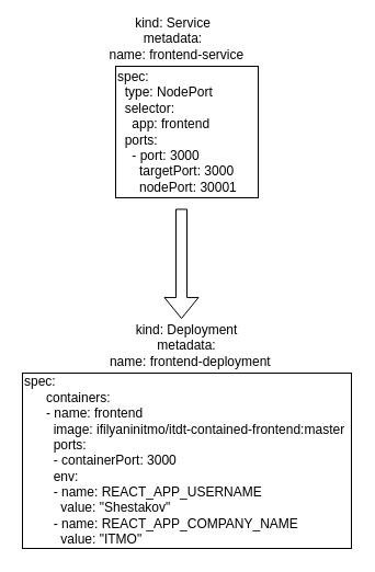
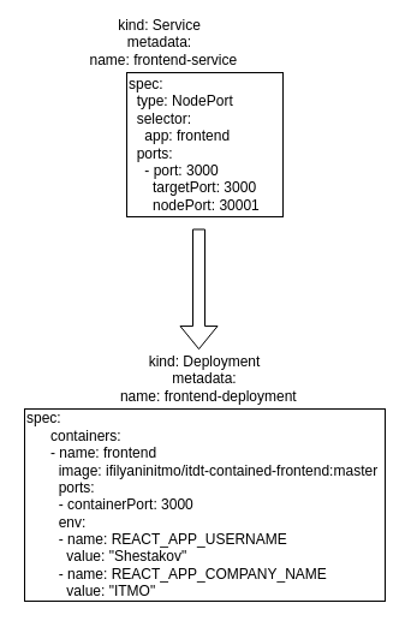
  <mxCell id="0" />
  <mxCell id="1" parent="0" />
  <mxCell id="2" value="&lt;div&gt;spec:&lt;/div&gt;&lt;div&gt;&amp;nbsp; type: NodePort&lt;/div&gt;&lt;div&gt;&amp;nbsp; selector:&lt;/div&gt;&lt;div&gt;&amp;nbsp; &amp;nbsp; app: frontend&lt;/div&gt;&lt;div&gt;&amp;nbsp; ports:&lt;/div&gt;&lt;div&gt;&amp;nbsp; &amp;nbsp; - port: 3000&lt;/div&gt;&lt;div&gt;&amp;nbsp; &amp;nbsp; &amp;nbsp; targetPort: 3000&lt;/div&gt;&lt;div&gt;&amp;nbsp; &amp;nbsp; &amp;nbsp; nodePort: 30001&lt;/div&gt;" style="rounded=0;whiteSpace=wrap;html=1;align=left;" vertex="1" parent="1"><mxGeometry x="105" y="60" width="130" height="120" as="geometry" /></mxCell>
- <mxCell id="3" value="&lt;div&gt;kind: Service&lt;/div&gt;&lt;div&gt;metadata:&lt;/div&gt;&lt;div&gt;&amp;nbsp; name: frontend-service&lt;/div&gt;" style="text;html=1;align=center;verticalAlign=middle;whiteSpace=wrap;rounded=0;" vertex="1" parent="1"><mxGeometry x="65" y="20" width="185" height="30" as="geometry" /></mxCell>
+ <mxCell id="3" value="&lt;div&gt;kind: Service&lt;/div&gt;&lt;div&gt;metadata:&lt;/div&gt;&lt;div&gt;&amp;nbsp; name: frontend-service&lt;/div&gt;" style="text;html=1;align=center;verticalAlign=middle;whiteSpace=wrap;rounded=0;" vertex="1" parent="1"><mxGeometry x="40" y="20" width="185" height="30" as="geometry" /></mxCell>
  <mxCell id="4" value="" style="shape=flexArrow;endArrow=classic;html=1;rounded=0;" edge="1" parent="1"><mxGeometry width="50" height="50" relative="1" as="geometry"><mxPoint x="165" y="190" as="sourcePoint" /><mxPoint x="165" y="290.571" as="targetPoint" /></mxGeometry></mxCell>
  <mxCell id="5" value="&lt;div&gt;kind: Deployment&lt;/div&gt;&lt;div&gt;metadata:&lt;/div&gt;&lt;div&gt;&amp;nbsp; name: frontend-deployment&lt;/div&gt;" style="text;html=1;align=center;verticalAlign=middle;whiteSpace=wrap;rounded=0;" vertex="1" parent="1"><mxGeometry x="90" y="300" width="160" height="30" as="geometry" /></mxCell>
  <mxCell id="6" value="&lt;div&gt;spec:&lt;/div&gt;&lt;div&gt;&amp;nbsp; &amp;nbsp; &amp;nbsp; containers:&lt;/div&gt;&lt;div&gt;&amp;nbsp; &amp;nbsp; &amp;nbsp; - name: frontend&lt;/div&gt;&lt;div&gt;&amp;nbsp; &amp;nbsp; &amp;nbsp; &amp;nbsp; image: ifilyaninitmo/itdt-contained-frontend:master&lt;/div&gt;&lt;div&gt;&amp;nbsp; &amp;nbsp; &amp;nbsp; &amp;nbsp; ports:&lt;/div&gt;&lt;div&gt;&amp;nbsp; &amp;nbsp; &amp;nbsp; &amp;nbsp; - containerPort: 3000&lt;/div&gt;&lt;div&gt;&amp;nbsp; &amp;nbsp; &amp;nbsp; &amp;nbsp; env:&lt;/div&gt;&lt;div&gt;&amp;nbsp; &amp;nbsp; &amp;nbsp; &amp;nbsp; - name: REACT_APP_USERNAME&lt;/div&gt;&lt;div&gt;&amp;nbsp; &amp;nbsp; &amp;nbsp; &amp;nbsp; &amp;nbsp; value: &quot;Shestakov&quot;&lt;/div&gt;&lt;div&gt;&amp;nbsp; &amp;nbsp; &amp;nbsp; &amp;nbsp; - name: REACT_APP_COMPANY_NAME&lt;/div&gt;&lt;div&gt;&amp;nbsp; &amp;nbsp; &amp;nbsp; &amp;nbsp; &amp;nbsp; value: &quot;ITMO&quot;&lt;/div&gt;" style="rounded=0;whiteSpace=wrap;html=1;align=left;" vertex="1" parent="1"><mxGeometry x="20" y="340" width="300" height="160" as="geometry" /></mxCell>
